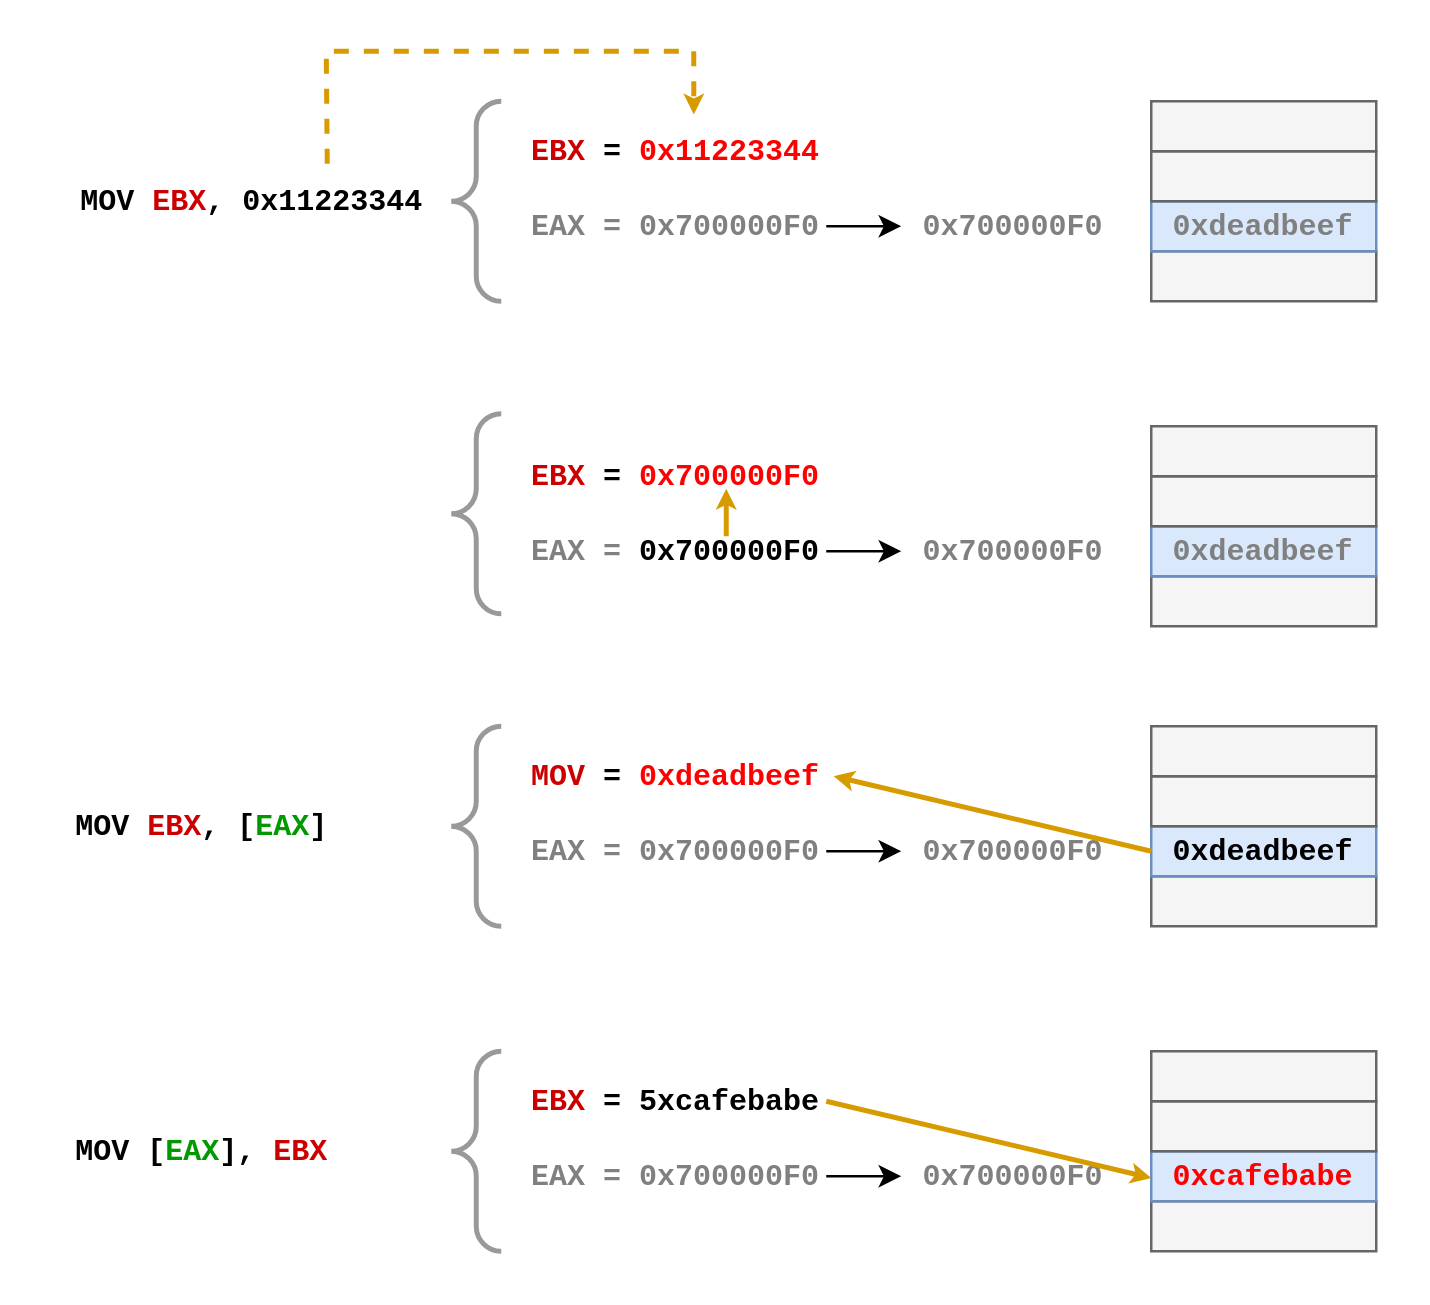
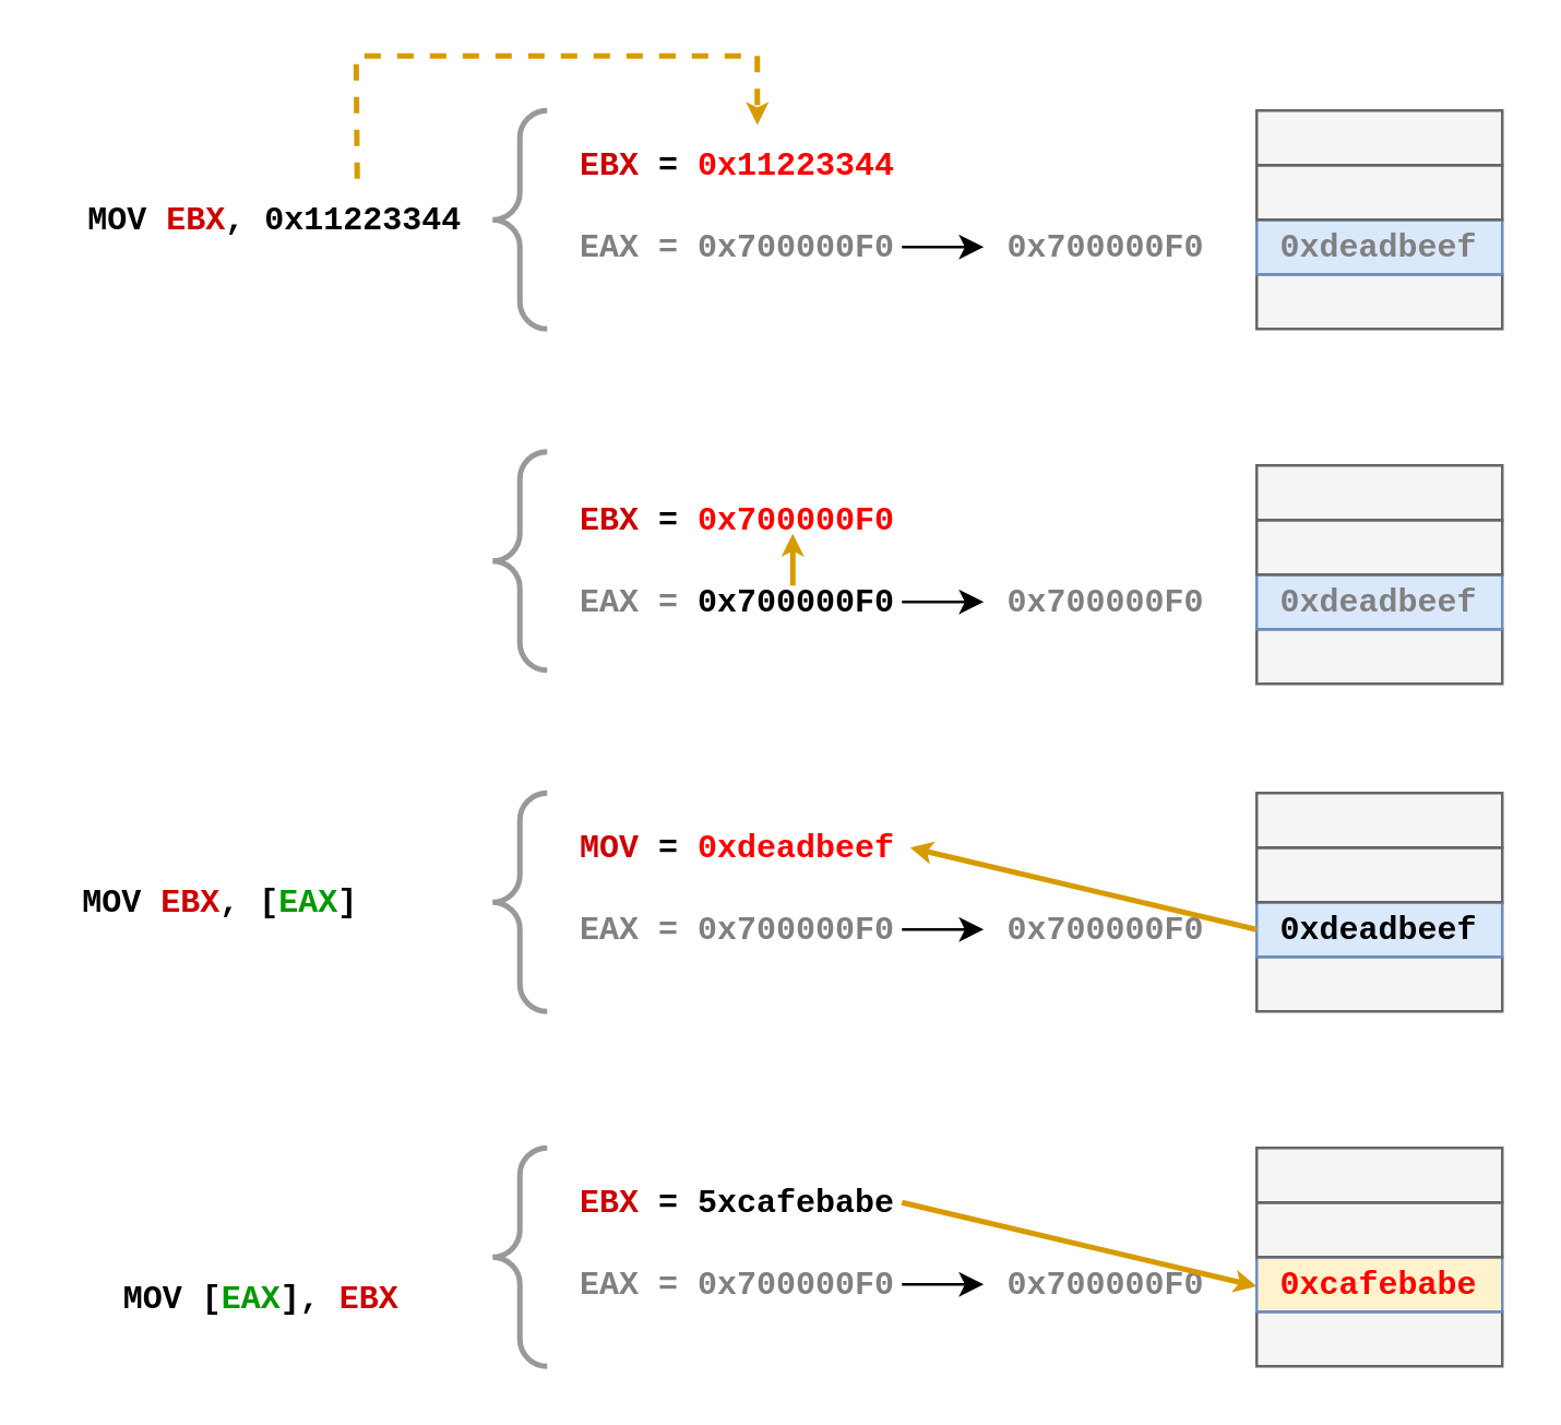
  <mxCell id="0" />
  <mxCell id="1" parent="0" />
  <mxCell id="2" value="&lt;b&gt;&lt;font face=&quot;Courier New&quot;&gt;MOV &lt;font color=&quot;#cc0000&quot;&gt;EBX&lt;/font&gt;, 0x11223344&lt;/font&gt;&lt;/b&gt;" style="text;html=1;align=center;verticalAlign=middle;resizable=0;points=[];autosize=1;strokeColor=none;fillColor=none;" parent="1" vertex="1"><mxGeometry x="20" y="65" width="160" height="30" as="geometry" /></mxCell>
  <mxCell id="3" value="&lt;b&gt;&lt;font face=&quot;Courier New&quot;&gt;MOV &lt;font color=&quot;#cc0000&quot;&gt;EBX&lt;/font&gt;, [&lt;font color=&quot;#009900&quot;&gt;EAX&lt;/font&gt;&lt;/font&gt;&lt;/b&gt;&lt;b style=&quot;border-color: var(--border-color);&quot;&gt;&lt;font style=&quot;border-color: var(--border-color);&quot; face=&quot;Courier New&quot;&gt;]&lt;/font&gt;&lt;/b&gt;" style="text;html=1;align=center;verticalAlign=middle;resizable=0;points=[];autosize=1;strokeColor=none;fillColor=none;" parent="1" vertex="1"><mxGeometry x="20" y="315" width="120" height="30" as="geometry" /></mxCell>
- <mxCell id="4" value="&lt;b&gt;&lt;font face=&quot;Courier New&quot;&gt;MOV [&lt;/font&gt;&lt;/b&gt;&lt;b style=&quot;border-color: var(--border-color);&quot;&gt;&lt;font style=&quot;border-color: var(--border-color);&quot; face=&quot;Courier New&quot;&gt;&lt;font style=&quot;border-color: var(--border-color);&quot; color=&quot;#009900&quot;&gt;EAX&lt;/font&gt;&lt;/font&gt;&lt;/b&gt;&lt;b&gt;&lt;font face=&quot;Courier New&quot;&gt;],&amp;nbsp;&lt;/font&gt;&lt;/b&gt;&lt;b style=&quot;border-color: var(--border-color);&quot;&gt;&lt;font style=&quot;border-color: var(--border-color);&quot; face=&quot;Courier New&quot;&gt;&lt;font style=&quot;border-color: var(--border-color);&quot; color=&quot;#cc0000&quot;&gt;EBX&lt;/font&gt;&lt;/font&gt;&lt;/b&gt;" style="text;html=1;align=center;verticalAlign=middle;resizable=0;points=[];autosize=1;strokeColor=none;fillColor=none;" parent="1" vertex="1"><mxGeometry x="20" y="445" width="120" height="30" as="geometry" /></mxCell>
+ <mxCell id="4" value="&lt;b&gt;&lt;font face=&quot;Courier New&quot;&gt;MOV [&lt;/font&gt;&lt;/b&gt;&lt;b style=&quot;border-color: var(--border-color);&quot;&gt;&lt;font style=&quot;border-color: var(--border-color);&quot; face=&quot;Courier New&quot;&gt;&lt;font style=&quot;border-color: var(--border-color);&quot; color=&quot;#009900&quot;&gt;EAX&lt;/font&gt;&lt;/font&gt;&lt;/b&gt;&lt;b&gt;&lt;font face=&quot;Courier New&quot;&gt;],&amp;nbsp;&lt;/font&gt;&lt;/b&gt;&lt;b style=&quot;border-color: var(--border-color);&quot;&gt;&lt;font style=&quot;border-color: var(--border-color);&quot; face=&quot;Courier New&quot;&gt;&lt;font style=&quot;border-color: var(--border-color);&quot; color=&quot;#cc0000&quot;&gt;EBX&lt;/font&gt;&lt;/font&gt;&lt;/b&gt;" style="text;html=1;align=center;verticalAlign=middle;resizable=0;points=[];autosize=1;strokeColor=none;fillColor=none;" parent="1" vertex="1"><mxGeometry x="35" y="460" width="120" height="30" as="geometry" /></mxCell>
  <mxCell id="5" value="" style="rounded=0;whiteSpace=wrap;html=1;fillColor=#f5f5f5;fontColor=#333333;strokeColor=#666666;" parent="1" vertex="1"><mxGeometry x="460" y="100" width="90" height="20" as="geometry" /></mxCell>
  <mxCell id="6" value="&lt;b style=&quot;border-color: var(--border-color);&quot;&gt;&lt;font color=&quot;#808080&quot; style=&quot;border-color: var(--border-color);&quot; face=&quot;Courier New&quot;&gt;0xdeadbeef&lt;/font&gt;&lt;/b&gt;" style="rounded=0;whiteSpace=wrap;html=1;fillColor=#dae8fc;strokeColor=#6c8ebf;" parent="1" vertex="1"><mxGeometry x="460" y="80" width="90" height="20" as="geometry" /></mxCell>
  <mxCell id="7" value="" style="rounded=0;whiteSpace=wrap;html=1;fillColor=#f5f5f5;fontColor=#333333;strokeColor=#666666;" parent="1" vertex="1"><mxGeometry x="460" y="60" width="90" height="20" as="geometry" /></mxCell>
  <mxCell id="8" value="" style="rounded=0;whiteSpace=wrap;html=1;fillColor=#f5f5f5;fontColor=#333333;strokeColor=#666666;" parent="1" vertex="1"><mxGeometry x="460" y="40" width="90" height="20" as="geometry" /></mxCell>
  <mxCell id="9" value="&lt;b&gt;&lt;font color=&quot;#808080&quot; face=&quot;Courier New&quot;&gt;0x700000F0&lt;/font&gt;&lt;/b&gt;" style="text;html=1;strokeColor=none;fillColor=none;align=center;verticalAlign=middle;whiteSpace=wrap;rounded=0;" parent="1" vertex="1"><mxGeometry x="360" y="75" width="90" height="30" as="geometry" /></mxCell>
  <mxCell id="10" value="&lt;font color=&quot;#808080&quot;&gt;&lt;b&gt;&lt;font face=&quot;Courier New&quot;&gt;EAX =&amp;nbsp;&lt;/font&gt;&lt;/b&gt;&lt;b style=&quot;border-color: var(--border-color);&quot;&gt;&lt;font style=&quot;border-color: var(--border-color);&quot; face=&quot;Courier New&quot;&gt;0x700000F0&lt;/font&gt;&lt;/b&gt;&lt;/font&gt;" style="text;html=1;strokeColor=none;fillColor=none;align=center;verticalAlign=middle;whiteSpace=wrap;rounded=0;" parent="1" vertex="1"><mxGeometry x="180" y="75" width="180" height="30" as="geometry" /></mxCell>
  <mxCell id="11" value="&lt;b&gt;&lt;font face=&quot;Courier New&quot;&gt;&lt;font color=&quot;#cc0000&quot;&gt;EBX&lt;/font&gt; =&amp;nbsp;&lt;/font&gt;&lt;/b&gt;&lt;b style=&quot;border-color: var(--border-color);&quot;&gt;&lt;font color=&quot;#ff0000&quot; style=&quot;border-color: var(--border-color);&quot; face=&quot;Courier New&quot;&gt;0x11223344&lt;/font&gt;&lt;/b&gt;" style="text;html=1;strokeColor=none;fillColor=none;align=center;verticalAlign=middle;whiteSpace=wrap;rounded=0;" parent="1" vertex="1"><mxGeometry x="180" y="45" width="180" height="30" as="geometry" /></mxCell>
  <mxCell id="12" value="" style="endArrow=classic;html=1;rounded=0;entryX=0;entryY=0.5;entryDx=0;entryDy=0;" parent="1" target="9" edge="1"><mxGeometry width="50" height="50" relative="1" as="geometry"><mxPoint x="330" y="90" as="sourcePoint" /><mxPoint x="150" y="50" as="targetPoint" /></mxGeometry></mxCell>
  <mxCell id="13" value="" style="rounded=0;whiteSpace=wrap;html=1;fillColor=#f5f5f5;fontColor=#333333;strokeColor=#666666;" parent="1" vertex="1"><mxGeometry x="460" y="230" width="90" height="20" as="geometry" /></mxCell>
  <mxCell id="14" value="&lt;b style=&quot;border-color: var(--border-color);&quot;&gt;&lt;font color=&quot;#808080&quot; style=&quot;border-color: var(--border-color);&quot; face=&quot;Courier New&quot;&gt;0xdeadbeef&lt;/font&gt;&lt;/b&gt;" style="rounded=0;whiteSpace=wrap;html=1;fillColor=#dae8fc;strokeColor=#6c8ebf;" parent="1" vertex="1"><mxGeometry x="460" y="210" width="90" height="20" as="geometry" /></mxCell>
  <mxCell id="15" value="" style="rounded=0;whiteSpace=wrap;html=1;fillColor=#f5f5f5;fontColor=#333333;strokeColor=#666666;" parent="1" vertex="1"><mxGeometry x="460" y="190" width="90" height="20" as="geometry" /></mxCell>
  <mxCell id="16" value="" style="rounded=0;whiteSpace=wrap;html=1;fillColor=#f5f5f5;fontColor=#333333;strokeColor=#666666;" parent="1" vertex="1"><mxGeometry x="460" y="170" width="90" height="20" as="geometry" /></mxCell>
  <mxCell id="17" value="&lt;b&gt;&lt;font color=&quot;#808080&quot; face=&quot;Courier New&quot;&gt;0x700000F0&lt;/font&gt;&lt;/b&gt;" style="text;html=1;strokeColor=none;fillColor=none;align=center;verticalAlign=middle;whiteSpace=wrap;rounded=0;" parent="1" vertex="1"><mxGeometry x="360" y="205" width="90" height="30" as="geometry" /></mxCell>
  <mxCell id="18" value="&lt;b style=&quot;color: rgb(128, 128, 128);&quot;&gt;&lt;font face=&quot;Courier New&quot;&gt;EAX =&amp;nbsp;&lt;/font&gt;&lt;/b&gt;&lt;b style=&quot;border-color: var(--border-color);&quot;&gt;&lt;font style=&quot;border-color: var(--border-color);&quot; face=&quot;Courier New&quot;&gt;0x700000F0&lt;/font&gt;&lt;/b&gt;" style="text;html=1;strokeColor=none;fillColor=none;align=center;verticalAlign=middle;whiteSpace=wrap;rounded=0;" parent="1" vertex="1"><mxGeometry x="180" y="205" width="180" height="30" as="geometry" /></mxCell>
  <mxCell id="19" value="&lt;b&gt;&lt;font face=&quot;Courier New&quot;&gt;&lt;font color=&quot;#cc0000&quot;&gt;EBX&lt;/font&gt; =&amp;nbsp;&lt;/font&gt;&lt;/b&gt;&lt;b style=&quot;border-color: var(--border-color);&quot;&gt;&lt;font color=&quot;#ff0000&quot; style=&quot;border-color: var(--border-color);&quot; face=&quot;Courier New&quot;&gt;0x700000F0&lt;/font&gt;&lt;/b&gt;" style="text;html=1;strokeColor=none;fillColor=none;align=center;verticalAlign=middle;whiteSpace=wrap;rounded=0;" parent="1" vertex="1"><mxGeometry x="180" y="175" width="180" height="30" as="geometry" /></mxCell>
  <mxCell id="20" value="" style="endArrow=classic;html=1;rounded=0;entryX=0;entryY=0.5;entryDx=0;entryDy=0;" parent="1" target="17" edge="1"><mxGeometry width="50" height="50" relative="1" as="geometry"><mxPoint x="330" y="220" as="sourcePoint" /><mxPoint x="150" y="180" as="targetPoint" /></mxGeometry></mxCell>
  <mxCell id="21" value="" style="rounded=0;whiteSpace=wrap;html=1;fillColor=#f5f5f5;fontColor=#333333;strokeColor=#666666;" parent="1" vertex="1"><mxGeometry x="460" y="350" width="90" height="20" as="geometry" /></mxCell>
  <mxCell id="22" value="&lt;b style=&quot;border-color: var(--border-color);&quot;&gt;&lt;font style=&quot;border-color: var(--border-color);&quot; face=&quot;Courier New&quot;&gt;0xdeadbeef&lt;/font&gt;&lt;/b&gt;" style="rounded=0;whiteSpace=wrap;html=1;fillColor=#dae8fc;strokeColor=#6c8ebf;" parent="1" vertex="1"><mxGeometry x="460" y="330" width="90" height="20" as="geometry" /></mxCell>
  <mxCell id="23" value="" style="rounded=0;whiteSpace=wrap;html=1;fillColor=#f5f5f5;fontColor=#333333;strokeColor=#666666;" parent="1" vertex="1"><mxGeometry x="460" y="310" width="90" height="20" as="geometry" /></mxCell>
  <mxCell id="24" value="" style="rounded=0;whiteSpace=wrap;html=1;fillColor=#f5f5f5;fontColor=#333333;strokeColor=#666666;" parent="1" vertex="1"><mxGeometry x="460" y="290" width="90" height="20" as="geometry" /></mxCell>
  <mxCell id="25" value="&lt;b&gt;&lt;font color=&quot;#808080&quot; face=&quot;Courier New&quot;&gt;0x700000F0&lt;/font&gt;&lt;/b&gt;" style="text;html=1;strokeColor=none;fillColor=none;align=center;verticalAlign=middle;whiteSpace=wrap;rounded=0;" parent="1" vertex="1"><mxGeometry x="360" y="325" width="90" height="30" as="geometry" /></mxCell>
  <mxCell id="26" value="&lt;b style=&quot;color: rgb(128, 128, 128);&quot;&gt;&lt;font face=&quot;Courier New&quot;&gt;EAX =&amp;nbsp;&lt;/font&gt;&lt;/b&gt;&lt;b style=&quot;border-color: var(--border-color);&quot;&gt;&lt;font color=&quot;#808080&quot; style=&quot;border-color: var(--border-color);&quot; face=&quot;Courier New&quot;&gt;0x700000F0&lt;/font&gt;&lt;/b&gt;" style="text;html=1;strokeColor=none;fillColor=none;align=center;verticalAlign=middle;whiteSpace=wrap;rounded=0;" parent="1" vertex="1"><mxGeometry x="180" y="325" width="180" height="30" as="geometry" /></mxCell>
  <mxCell id="27" value="&lt;b&gt;&lt;font face=&quot;Courier New&quot;&gt;&lt;font color=&quot;#cc0000&quot;&gt;MOV&lt;/font&gt; =&amp;nbsp;&lt;/font&gt;&lt;/b&gt;&lt;b style=&quot;border-color: var(--border-color);&quot;&gt;&lt;font color=&quot;#ff0000&quot; style=&quot;border-color: var(--border-color);&quot; face=&quot;Courier New&quot;&gt;0xdeadbeef&lt;/font&gt;&lt;/b&gt;" style="text;html=1;strokeColor=none;fillColor=none;align=center;verticalAlign=middle;whiteSpace=wrap;rounded=0;" parent="1" vertex="1"><mxGeometry x="180" y="295" width="180" height="30" as="geometry" /></mxCell>
  <mxCell id="28" value="" style="endArrow=classic;html=1;rounded=0;entryX=0;entryY=0.5;entryDx=0;entryDy=0;" parent="1" target="25" edge="1"><mxGeometry width="50" height="50" relative="1" as="geometry"><mxPoint x="330" y="340" as="sourcePoint" /><mxPoint x="150" y="300" as="targetPoint" /></mxGeometry></mxCell>
  <mxCell id="29" value="" style="rounded=0;whiteSpace=wrap;html=1;fillColor=#f5f5f5;fontColor=#333333;strokeColor=#666666;" parent="1" vertex="1"><mxGeometry x="460" y="480" width="90" height="20" as="geometry" /></mxCell>
- <mxCell id="30" value="&lt;b style=&quot;border-color: var(--border-color);&quot;&gt;&lt;font color=&quot;#ff0000&quot; style=&quot;border-color: var(--border-color);&quot; face=&quot;Courier New&quot;&gt;0xcafebabe&lt;/font&gt;&lt;/b&gt;" style="rounded=0;whiteSpace=wrap;html=1;fillColor=#dae8fc;strokeColor=#6c8ebf;" parent="1" vertex="1"><mxGeometry x="460" y="460" width="90" height="20" as="geometry" /></mxCell>
+ <mxCell id="30" value="&lt;b style=&quot;border-color: var(--border-color);&quot;&gt;&lt;font color=&quot;#ff0000&quot; style=&quot;border-color: var(--border-color);&quot; face=&quot;Courier New&quot;&gt;0xcafebabe&lt;/font&gt;&lt;/b&gt;" style="rounded=0;whiteSpace=wrap;html=1;fillColor=#fff2cc;strokeColor=#6c8ebf;" parent="1" vertex="1"><mxGeometry x="460" y="460" width="90" height="20" as="geometry" /></mxCell>
  <mxCell id="31" value="" style="rounded=0;whiteSpace=wrap;html=1;fillColor=#f5f5f5;fontColor=#333333;strokeColor=#666666;" parent="1" vertex="1"><mxGeometry x="460" y="440" width="90" height="20" as="geometry" /></mxCell>
  <mxCell id="32" value="" style="rounded=0;whiteSpace=wrap;html=1;fillColor=#f5f5f5;fontColor=#333333;strokeColor=#666666;" parent="1" vertex="1"><mxGeometry x="460" y="420" width="90" height="20" as="geometry" /></mxCell>
  <mxCell id="33" value="&lt;b&gt;&lt;font color=&quot;#808080&quot; face=&quot;Courier New&quot;&gt;0x700000F0&lt;/font&gt;&lt;/b&gt;" style="text;html=1;strokeColor=none;fillColor=none;align=center;verticalAlign=middle;whiteSpace=wrap;rounded=0;" parent="1" vertex="1"><mxGeometry x="360" y="455" width="90" height="30" as="geometry" /></mxCell>
  <mxCell id="34" value="&lt;b style=&quot;color: rgb(128, 128, 128);&quot;&gt;&lt;font face=&quot;Courier New&quot;&gt;EAX =&amp;nbsp;&lt;/font&gt;&lt;/b&gt;&lt;b style=&quot;border-color: var(--border-color);&quot;&gt;&lt;font color=&quot;#808080&quot; style=&quot;border-color: var(--border-color);&quot; face=&quot;Courier New&quot;&gt;0x700000F0&lt;/font&gt;&lt;/b&gt;" style="text;html=1;strokeColor=none;fillColor=none;align=center;verticalAlign=middle;whiteSpace=wrap;rounded=0;" parent="1" vertex="1"><mxGeometry x="180" y="455" width="180" height="30" as="geometry" /></mxCell>
  <mxCell id="35" value="&lt;b&gt;&lt;font face=&quot;Courier New&quot;&gt;&lt;font color=&quot;#cc0000&quot;&gt;EBX&lt;/font&gt; =&amp;nbsp;&lt;/font&gt;&lt;/b&gt;&lt;b style=&quot;border-color: var(--border-color);&quot;&gt;&lt;font style=&quot;border-color: var(--border-color);&quot; face=&quot;Courier New&quot;&gt;5xcafebabe&lt;/font&gt;&lt;/b&gt;" style="text;html=1;strokeColor=none;fillColor=none;align=center;verticalAlign=middle;whiteSpace=wrap;rounded=0;" parent="1" vertex="1"><mxGeometry x="180" y="425" width="180" height="30" as="geometry" /></mxCell>
  <mxCell id="36" value="" style="endArrow=classic;html=1;rounded=0;entryX=0;entryY=0.5;entryDx=0;entryDy=0;" parent="1" target="33" edge="1"><mxGeometry width="50" height="50" relative="1" as="geometry"><mxPoint x="330" y="470" as="sourcePoint" /><mxPoint x="150" y="430" as="targetPoint" /></mxGeometry></mxCell>
  <mxCell id="37" value="" style="labelPosition=right;align=left;strokeWidth=2;shape=mxgraph.mockup.markup.curlyBrace;html=1;shadow=0;dashed=0;strokeColor=#999999;direction=north;" parent="1" vertex="1"><mxGeometry x="180" y="40" width="20" height="80" as="geometry" /></mxCell>
  <mxCell id="38" value="" style="labelPosition=right;align=left;strokeWidth=2;shape=mxgraph.mockup.markup.curlyBrace;html=1;shadow=0;dashed=0;strokeColor=#999999;direction=north;" parent="1" vertex="1"><mxGeometry x="180" y="165" width="20" height="80" as="geometry" /></mxCell>
  <mxCell id="39" value="" style="labelPosition=right;align=left;strokeWidth=2;shape=mxgraph.mockup.markup.curlyBrace;html=1;shadow=0;dashed=0;strokeColor=#999999;direction=north;" parent="1" vertex="1"><mxGeometry x="180" y="290" width="20" height="80" as="geometry" /></mxCell>
  <mxCell id="40" value="" style="labelPosition=right;align=left;strokeWidth=2;shape=mxgraph.mockup.markup.curlyBrace;html=1;shadow=0;dashed=0;strokeColor=#999999;direction=north;" parent="1" vertex="1"><mxGeometry x="180" y="420" width="20" height="80" as="geometry" /></mxCell>
  <mxCell id="41" value="" style="endArrow=classic;html=1;rounded=0;fillColor=#ffe6cc;strokeColor=#d79b00;strokeWidth=2;endSize=2;exitX=0.69;exitY=-0.001;exitDx=0;exitDy=0;exitPerimeter=0;entryX=0.539;entryY=0.009;entryDx=0;entryDy=0;entryPerimeter=0;dashed=1;" edge="1" parent="1" source="2" target="11"><mxGeometry width="50" height="50" relative="1" as="geometry"><mxPoint x="110" y="35" as="sourcePoint" /><mxPoint x="260" y="30" as="targetPoint" /><Array as="points"><mxPoint x="130" y="20" /><mxPoint x="277" y="20" /></Array></mxGeometry></mxCell>
  <mxCell id="42" value="" style="endArrow=classic;html=1;rounded=0;strokeWidth=2;fillColor=#ffe6cc;strokeColor=#d79b00;endSize=2;" edge="1" parent="1"><mxGeometry width="50" height="50" relative="1" as="geometry"><mxPoint x="290" y="214" as="sourcePoint" /><mxPoint x="290" y="195" as="targetPoint" /></mxGeometry></mxCell>
  <mxCell id="43" value="" style="endArrow=classic;html=1;rounded=0;strokeWidth=2;fillColor=#ffe6cc;strokeColor=#d79b00;endSize=2;entryX=0;entryY=0.5;entryDx=0;entryDy=0;" edge="1" parent="1"><mxGeometry width="50" height="50" relative="1" as="geometry"><mxPoint x="330" y="440" as="sourcePoint" /><mxPoint x="460" y="470.69" as="targetPoint" /></mxGeometry></mxCell>
  <mxCell id="44" value="" style="endArrow=classic;html=1;rounded=0;strokeWidth=2;fillColor=#ffe6cc;strokeColor=#d79b00;endSize=2;exitX=0;exitY=0.5;exitDx=0;exitDy=0;" edge="1" parent="1"><mxGeometry width="50" height="50" relative="1" as="geometry"><mxPoint x="460" y="340" as="sourcePoint" /><mxPoint x="333" y="310" as="targetPoint" /></mxGeometry></mxCell>
